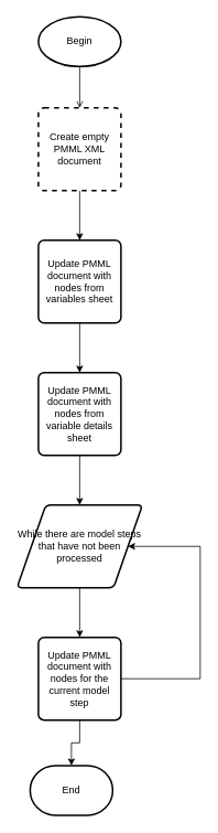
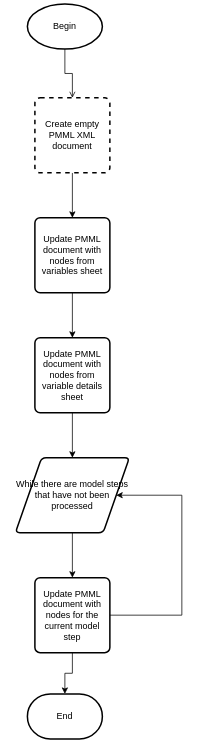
  <mxCell id="0" />
  <mxCell id="1" parent="0" />
  <mxCell id="2" value="" style="edgeStyle=orthogonalEdgeStyle;rounded=0;orthogonalLoop=1;jettySize=auto;html=1;endArrow=open;" edge="1" parent="1" source="3" target="5"><mxGeometry relative="1" as="geometry" /></mxCell>
- <mxCell id="3" value="Begin" style="strokeWidth=2;html=1;shape=mxgraph.flowchart.start_1;whiteSpace=wrap;" parent="1" vertex="1"><mxGeometry x="46" y="20" width="100" height="60" as="geometry" /></mxCell>
+ <mxCell id="3" value="Begin" style="strokeWidth=2;html=1;shape=mxgraph.flowchart.start_1;whiteSpace=wrap;" parent="1" vertex="1"><mxGeometry x="36" y="5" width="100" height="60" as="geometry" /></mxCell>
  <mxCell id="4" value="" style="edgeStyle=orthogonalEdgeStyle;rounded=0;orthogonalLoop=1;jettySize=auto;html=1;" edge="1" parent="1" source="5" target="7"><mxGeometry relative="1" as="geometry" /></mxCell>
  <mxCell id="5" value="Create empty PMML XML document" style="rounded=1;whiteSpace=wrap;html=1;absoluteArcSize=1;arcSize=14;strokeWidth=2;dashed=1;" vertex="1" parent="1"><mxGeometry x="46" y="130" width="100" height="100" as="geometry" /></mxCell>
  <mxCell id="6" value="" style="edgeStyle=orthogonalEdgeStyle;rounded=0;orthogonalLoop=1;jettySize=auto;html=1;" edge="1" parent="1" source="7" target="9"><mxGeometry relative="1" as="geometry" /></mxCell>
  <mxCell id="7" value="Update PMML document with nodes from variables sheet" style="rounded=1;whiteSpace=wrap;html=1;absoluteArcSize=1;arcSize=14;strokeWidth=2;" vertex="1" parent="1"><mxGeometry x="46" y="290" width="100" height="100" as="geometry" /></mxCell>
  <mxCell id="8" value="" style="edgeStyle=orthogonalEdgeStyle;rounded=0;orthogonalLoop=1;jettySize=auto;html=1;" edge="1" parent="1" source="9" target="11"><mxGeometry relative="1" as="geometry" /></mxCell>
  <mxCell id="9" value="Update PMML document with nodes from variable details sheet" style="rounded=1;whiteSpace=wrap;html=1;absoluteArcSize=1;arcSize=14;strokeWidth=2;" vertex="1" parent="1"><mxGeometry x="46" y="450" width="100" height="100" as="geometry" /></mxCell>
  <mxCell id="10" value="" style="edgeStyle=orthogonalEdgeStyle;rounded=0;orthogonalLoop=1;jettySize=auto;html=1;" edge="1" parent="1" source="11" target="14"><mxGeometry relative="1" as="geometry" /></mxCell>
  <mxCell id="11" value="While there are model steps that have not been processed" style="shape=parallelogram;html=1;strokeWidth=2;perimeter=parallelogramPerimeter;whiteSpace=wrap;rounded=1;arcSize=12;size=0.23;" vertex="1" parent="1"><mxGeometry x="20" y="610" width="152" height="100" as="geometry" /></mxCell>
  <mxCell id="12" style="edgeStyle=orthogonalEdgeStyle;rounded=0;orthogonalLoop=1;jettySize=auto;html=1;entryX=1;entryY=0.5;entryDx=0;entryDy=0;" edge="1" parent="1" source="14" target="11"><mxGeometry relative="1" as="geometry"><mxPoint x="242" y="660" as="targetPoint" /><Array as="points"><mxPoint x="242" y="820" /><mxPoint x="242" y="660" /></Array></mxGeometry></mxCell>
  <mxCell id="13" value="" style="edgeStyle=orthogonalEdgeStyle;rounded=0;orthogonalLoop=1;jettySize=auto;html=1;" edge="1" parent="1" source="14" target="15"><mxGeometry relative="1" as="geometry" /></mxCell>
  <mxCell id="14" value="Update PMML document with nodes for the current model step" style="rounded=1;whiteSpace=wrap;html=1;absoluteArcSize=1;arcSize=14;strokeWidth=2;" vertex="1" parent="1"><mxGeometry x="46" y="770" width="100" height="100" as="geometry" /></mxCell>
  <mxCell id="15" value="End" style="strokeWidth=2;html=1;shape=mxgraph.flowchart.terminator;whiteSpace=wrap;" vertex="1" parent="1"><mxGeometry x="36" y="925" width="100" height="60" as="geometry" /></mxCell>
